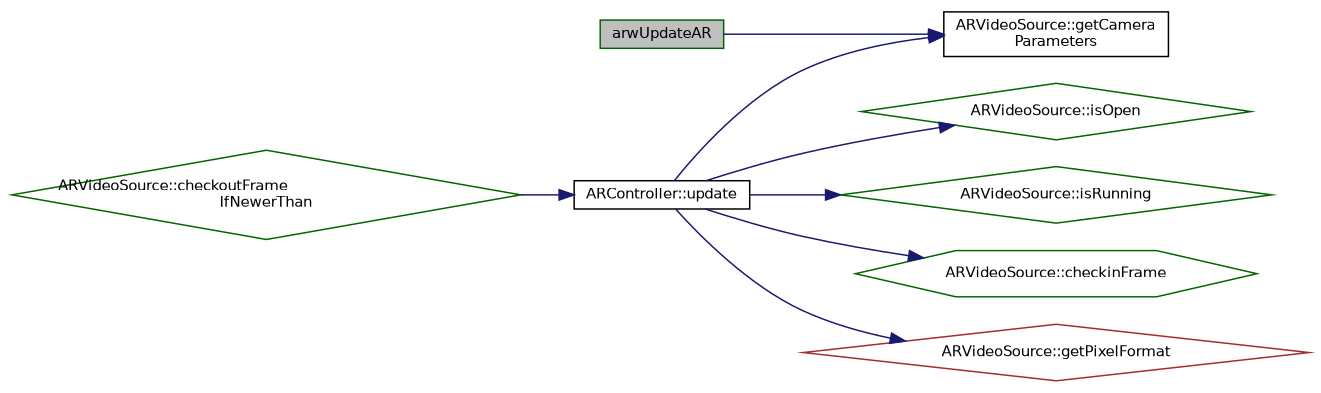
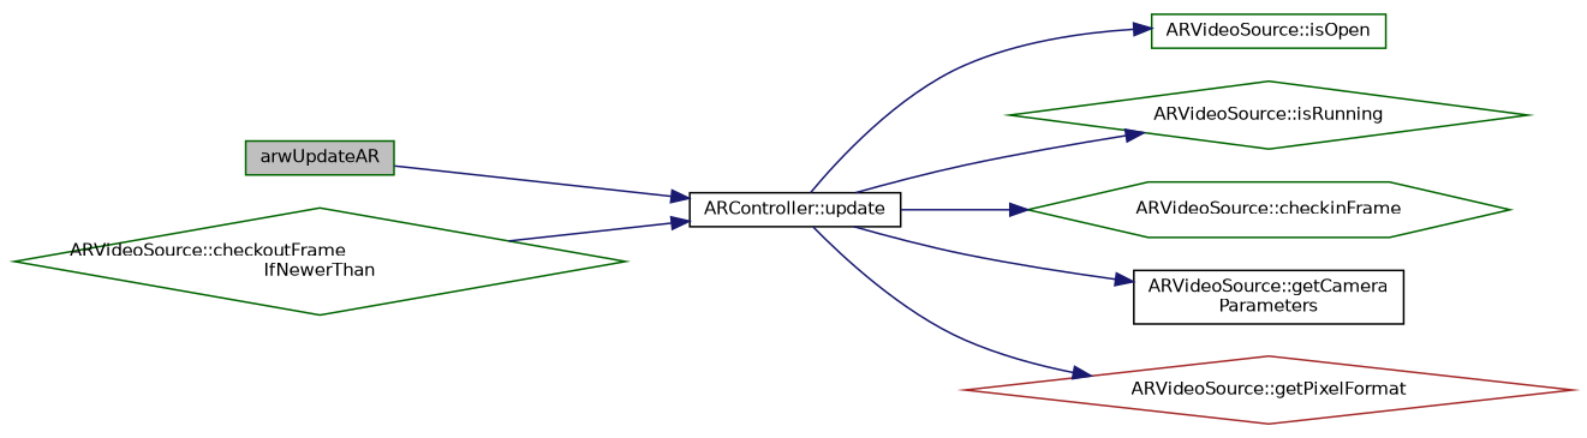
  digraph {
    rankdir=LR
    node [color=darkgreen fillcolor=white fontname=Helvetica fontsize=10 shape=box style=filled]
    edge [color=midnightblue fontname=Helvetica fontsize=10 labelfontname=Helvetica labelfontsize=10 style=solid]
    n1 [fillcolor=grey75 fontcolor=black height=0.2 label=arwUpdateAR width=0.4]
    n2 [color=black height=0.2 label="ARController::update" width=0.4]
-   n3 [height=0.2 label="ARVideoSource::isOpen" shape=diamond width=0.4]
+   n3 [height=0.2 label="ARVideoSource::isOpen" width=0.4]
    n4 [height=0.2 label="ARVideoSource::isRunning" shape=diamond width=0.4]
    n5 [height=0.2 label="ARVideoSource::checkinFrame" shape=hexagon width=0.4]
    n6 [color=black height=0.2 label="ARVideoSource::getCamera\lParameters" width=0.4]
    n7 [color=brown height=0.2 label="ARVideoSource::getPixelFormat" shape=diamond width=0.4]
    n8 [height=0.2 label="ARVideoSource::checkoutFrame\lIfNewerThan" shape=diamond width=0.4]
-   n1 -> n6
+   n1 -> n2
    n2 -> n3
    n2 -> n4
    n2 -> n5
    n2 -> n6
    n2 -> n7
    n8 -> n2
  }
